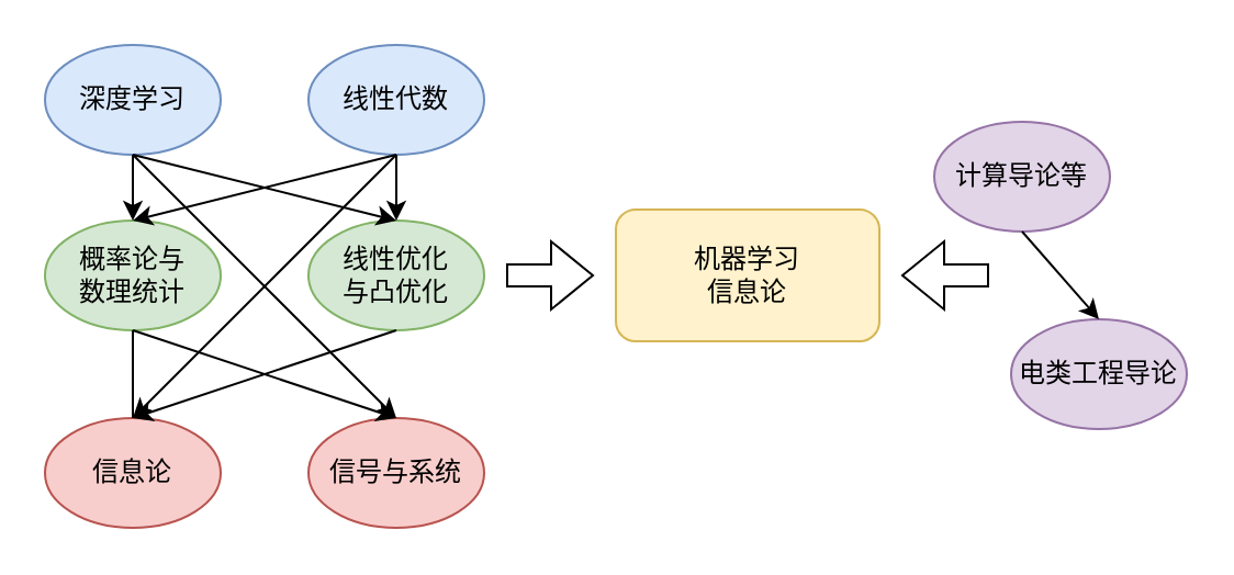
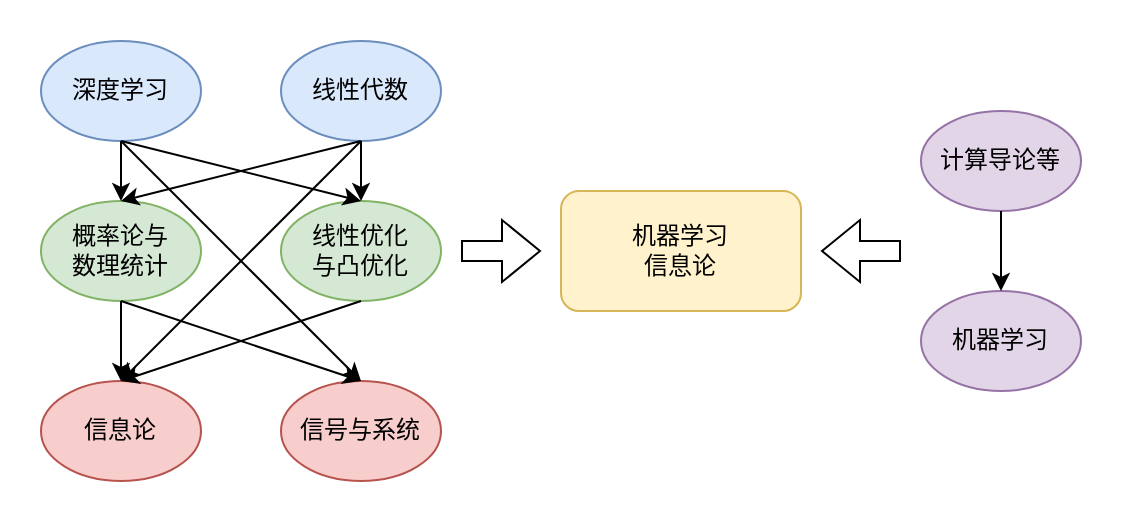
  <mxCell id="0" />
  <mxCell id="1" parent="0" />
  <mxCell id="2" value="机器学习&lt;br&gt;信息论" style="rounded=1;whiteSpace=wrap;html=1;fillColor=#fff2cc;strokeColor=#d6b656;" vertex="1" parent="1"><mxGeometry x="280" y="95" width="120" height="60" as="geometry" /></mxCell>
  <mxCell id="3" value="深度学习" style="ellipse;whiteSpace=wrap;html=1;fillColor=#dae8fc;strokeColor=#6c8ebf;" vertex="1" parent="1"><mxGeometry x="20" y="20" width="80" height="50" as="geometry" /></mxCell>
  <mxCell id="4" value="线性代数" style="ellipse;whiteSpace=wrap;html=1;fillColor=#dae8fc;strokeColor=#6c8ebf;" vertex="1" parent="1"><mxGeometry x="140" y="20" width="80" height="50" as="geometry" /></mxCell>
  <mxCell id="5" value="概率论与&lt;br&gt;数理统计" style="ellipse;whiteSpace=wrap;html=1;fillColor=#d5e8d4;strokeColor=#82b366;" vertex="1" parent="1"><mxGeometry x="20" y="100" width="80" height="50" as="geometry" /></mxCell>
  <mxCell id="6" value="信息论" style="ellipse;whiteSpace=wrap;html=1;fillColor=#f8cecc;strokeColor=#b85450;" vertex="1" parent="1"><mxGeometry x="20" y="190" width="80" height="50" as="geometry" /></mxCell>
  <mxCell id="7" value="线性优化&lt;br&gt;与凸优化" style="ellipse;whiteSpace=wrap;html=1;fillColor=#d5e8d4;strokeColor=#82b366;" vertex="1" parent="1"><mxGeometry x="140" y="100" width="80" height="50" as="geometry" /></mxCell>
  <mxCell id="8" value="信号与系统" style="ellipse;whiteSpace=wrap;html=1;fillColor=#f8cecc;strokeColor=#b85450;" vertex="1" parent="1"><mxGeometry x="140" y="190" width="80" height="50" as="geometry" /></mxCell>
  <mxCell id="9" value="" style="endArrow=classic;html=1;rounded=0;exitX=0.5;exitY=1;exitDx=0;exitDy=0;entryX=0.5;entryY=0;entryDx=0;entryDy=0;" edge="1" parent="1" source="3" target="5"><mxGeometry width="50" height="50" relative="1" as="geometry"><mxPoint x="110" y="140" as="sourcePoint" /><mxPoint x="160" y="90" as="targetPoint" /></mxGeometry></mxCell>
  <mxCell id="10" value="" style="endArrow=classic;html=1;rounded=0;exitX=0.5;exitY=1;exitDx=0;exitDy=0;" edge="1" parent="1" source="4"><mxGeometry width="50" height="50" relative="1" as="geometry"><mxPoint x="110" y="140" as="sourcePoint" /><mxPoint x="180" y="100" as="targetPoint" /></mxGeometry></mxCell>
  <mxCell id="11" value="" style="endArrow=classic;html=1;rounded=0;exitX=0.5;exitY=1;exitDx=0;exitDy=0;" edge="1" parent="1" source="3"><mxGeometry width="50" height="50" relative="1" as="geometry"><mxPoint x="110" y="140" as="sourcePoint" /><mxPoint x="180" y="100" as="targetPoint" /></mxGeometry></mxCell>
  <mxCell id="12" value="" style="endArrow=classic;html=1;rounded=0;entryX=0.5;entryY=0;entryDx=0;entryDy=0;exitX=0.5;exitY=1;exitDx=0;exitDy=0;" edge="1" parent="1" source="4" target="5"><mxGeometry width="50" height="50" relative="1" as="geometry"><mxPoint x="110" y="140" as="sourcePoint" /><mxPoint x="160" y="90" as="targetPoint" /></mxGeometry></mxCell>
- <mxCell id="13" value="" style="endArrow=none;html=1;rounded=0;exitX=0.5;exitY=1;exitDx=0;exitDy=0;entryX=0.5;entryY=0;entryDx=0;entryDy=0;" edge="1" parent="1" source="5" target="6"><mxGeometry width="50" height="50" relative="1" as="geometry"><mxPoint x="110" y="260" as="sourcePoint" /><mxPoint x="160" y="210" as="targetPoint" /></mxGeometry></mxCell>
+ <mxCell id="13" value="" style="endArrow=classic;html=1;rounded=0;exitX=0.5;exitY=1;exitDx=0;exitDy=0;entryX=0.5;entryY=0;entryDx=0;entryDy=0;" edge="1" parent="1" source="5" target="6"><mxGeometry width="50" height="50" relative="1" as="geometry"><mxPoint x="110" y="260" as="sourcePoint" /><mxPoint x="160" y="210" as="targetPoint" /></mxGeometry></mxCell>
  <mxCell id="14" value="" style="endArrow=classic;html=1;rounded=0;exitX=0.5;exitY=1;exitDx=0;exitDy=0;entryX=0.5;entryY=0;entryDx=0;entryDy=0;" edge="1" parent="1" source="3" target="8"><mxGeometry width="50" height="50" relative="1" as="geometry"><mxPoint x="110" y="260" as="sourcePoint" /><mxPoint x="160" y="210" as="targetPoint" /></mxGeometry></mxCell>
  <mxCell id="15" value="" style="endArrow=classic;html=1;rounded=0;exitX=0.5;exitY=1;exitDx=0;exitDy=0;entryX=0.5;entryY=0;entryDx=0;entryDy=0;" edge="1" parent="1" source="4" target="6"><mxGeometry width="50" height="50" relative="1" as="geometry"><mxPoint x="110" y="260" as="sourcePoint" /><mxPoint x="160" y="210" as="targetPoint" /></mxGeometry></mxCell>
  <mxCell id="16" value="" style="endArrow=classic;html=1;rounded=0;exitX=0.5;exitY=1;exitDx=0;exitDy=0;entryX=0.5;entryY=0;entryDx=0;entryDy=0;" edge="1" parent="1" source="7" target="6"><mxGeometry width="50" height="50" relative="1" as="geometry"><mxPoint x="110" y="260" as="sourcePoint" /><mxPoint x="160" y="210" as="targetPoint" /></mxGeometry></mxCell>
  <mxCell id="17" value="" style="endArrow=classic;html=1;rounded=0;exitX=0.5;exitY=1;exitDx=0;exitDy=0;entryX=0.5;entryY=0;entryDx=0;entryDy=0;" edge="1" parent="1" source="5" target="8"><mxGeometry width="50" height="50" relative="1" as="geometry"><mxPoint x="110" y="260" as="sourcePoint" /><mxPoint x="160" y="210" as="targetPoint" /></mxGeometry></mxCell>
  <mxCell id="18" value="" style="shape=flexArrow;endArrow=classic;html=1;rounded=0;" edge="1" parent="1"><mxGeometry width="50" height="50" relative="1" as="geometry"><mxPoint x="230" y="125" as="sourcePoint" /><mxPoint x="270" y="125" as="targetPoint" /></mxGeometry></mxCell>
- <mxCell id="19" value="计算导论等" style="ellipse;whiteSpace=wrap;html=1;fillColor=#e1d5e7;strokeColor=#9673a6;" vertex="1" parent="1"><mxGeometry x="425" y="55" width="80" height="50" as="geometry" /></mxCell>
- <mxCell id="20" value="电类工程导论" style="ellipse;whiteSpace=wrap;html=1;fillColor=#e1d5e7;strokeColor=#9673a6;" vertex="1" parent="1"><mxGeometry x="460" y="145" width="80" height="50" as="geometry" /></mxCell>
+ <mxCell id="19" value="计算导论等" style="ellipse;whiteSpace=wrap;html=1;fillColor=#e1d5e7;strokeColor=#9673a6;" vertex="1" parent="1"><mxGeometry x="460" y="55" width="80" height="50" as="geometry" /></mxCell>
+ <mxCell id="20" value="机器学习" style="ellipse;whiteSpace=wrap;html=1;fillColor=#e1d5e7;strokeColor=#9673a6;" vertex="1" parent="1"><mxGeometry x="460" y="145" width="80" height="50" as="geometry" /></mxCell>
  <mxCell id="21" value="" style="endArrow=classic;html=1;rounded=0;exitX=0.5;exitY=1;exitDx=0;exitDy=0;entryX=0.5;entryY=0;entryDx=0;entryDy=0;" edge="1" parent="1" source="19" target="20"><mxGeometry width="50" height="50" relative="1" as="geometry"><mxPoint x="550" y="25" as="sourcePoint" /><mxPoint x="600" y="-25" as="targetPoint" /></mxGeometry></mxCell>
  <mxCell id="22" value="" style="shape=flexArrow;endArrow=classic;html=1;rounded=0;" edge="1" parent="1"><mxGeometry width="50" height="50" relative="1" as="geometry"><mxPoint x="450" y="125" as="sourcePoint" /><mxPoint x="410" y="125" as="targetPoint" /></mxGeometry></mxCell>
